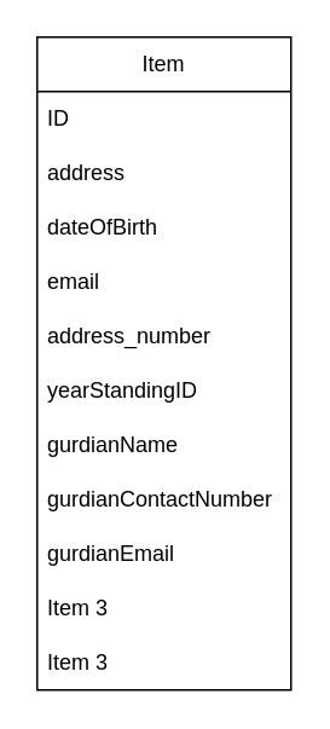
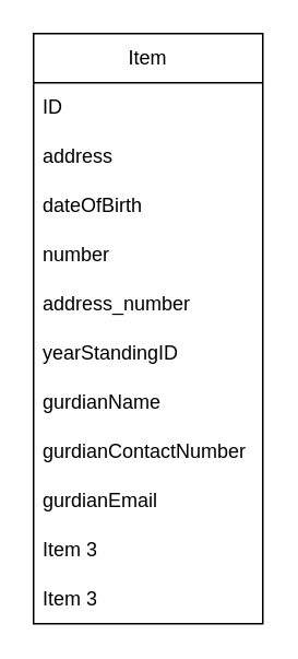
  <mxCell id="0" />
  <mxCell id="1" parent="0" />
  <mxCell id="2" value="Item" style="swimlane;fontStyle=0;childLayout=stackLayout;horizontal=1;startSize=30;horizontalStack=0;resizeParent=1;resizeParentMax=0;resizeLast=0;collapsible=1;marginBottom=0;whiteSpace=wrap;html=1;" vertex="1" parent="1"><mxGeometry x="20" y="20" width="140" height="360" as="geometry" /></mxCell>
  <mxCell id="3" value="ID&lt;br&gt;" style="text;strokeColor=none;fillColor=none;align=left;verticalAlign=middle;spacingLeft=4;spacingRight=4;overflow=hidden;points=[[0,0.5],[1,0.5]];portConstraint=eastwest;rotatable=0;whiteSpace=wrap;html=1;" vertex="1" parent="2"><mxGeometry y="30" width="140" height="30" as="geometry" /></mxCell>
  <mxCell id="4" value="address" style="text;strokeColor=none;fillColor=none;align=left;verticalAlign=middle;spacingLeft=4;spacingRight=4;overflow=hidden;points=[[0,0.5],[1,0.5]];portConstraint=eastwest;rotatable=0;whiteSpace=wrap;html=1;" vertex="1" parent="2"><mxGeometry y="60" width="140" height="30" as="geometry" /></mxCell>
  <mxCell id="5" value="dateOfBirth" style="text;strokeColor=none;fillColor=none;align=left;verticalAlign=middle;spacingLeft=4;spacingRight=4;overflow=hidden;points=[[0,0.5],[1,0.5]];portConstraint=eastwest;rotatable=0;whiteSpace=wrap;html=1;" vertex="1" parent="2"><mxGeometry y="90" width="140" height="30" as="geometry" /></mxCell>
- <mxCell id="6" value="email" style="text;strokeColor=none;fillColor=none;align=left;verticalAlign=middle;spacingLeft=4;spacingRight=4;overflow=hidden;points=[[0,0.5],[1,0.5]];portConstraint=eastwest;rotatable=0;whiteSpace=wrap;html=1;" vertex="1" parent="2"><mxGeometry y="120" width="140" height="30" as="geometry" /></mxCell>
+ <mxCell id="6" value="number" style="text;strokeColor=none;fillColor=none;align=left;verticalAlign=middle;spacingLeft=4;spacingRight=4;overflow=hidden;points=[[0,0.5],[1,0.5]];portConstraint=eastwest;rotatable=0;whiteSpace=wrap;html=1;" vertex="1" parent="2"><mxGeometry y="120" width="140" height="30" as="geometry" /></mxCell>
  <mxCell id="7" value="address_number&lt;span style=&quot;white-space: pre;&quot;&gt;&#09;&lt;/span&gt;" style="text;strokeColor=none;fillColor=none;align=left;verticalAlign=middle;spacingLeft=4;spacingRight=4;overflow=hidden;points=[[0,0.5],[1,0.5]];portConstraint=eastwest;rotatable=0;whiteSpace=wrap;html=1;" vertex="1" parent="2"><mxGeometry y="150" width="140" height="30" as="geometry" /></mxCell>
  <mxCell id="8" value="yearStandingID&lt;span style=&quot;white-space: pre;&quot;&gt;&#09;&lt;/span&gt;" style="text;strokeColor=none;fillColor=none;align=left;verticalAlign=middle;spacingLeft=4;spacingRight=4;overflow=hidden;points=[[0,0.5],[1,0.5]];portConstraint=eastwest;rotatable=0;whiteSpace=wrap;html=1;" vertex="1" parent="2"><mxGeometry y="180" width="140" height="30" as="geometry" /></mxCell>
  <mxCell id="9" value="gurdianName&lt;span style=&quot;white-space: pre;&quot;&gt;&#09;&lt;/span&gt;" style="text;strokeColor=none;fillColor=none;align=left;verticalAlign=middle;spacingLeft=4;spacingRight=4;overflow=hidden;points=[[0,0.5],[1,0.5]];portConstraint=eastwest;rotatable=0;whiteSpace=wrap;html=1;" vertex="1" parent="2"><mxGeometry y="210" width="140" height="30" as="geometry" /></mxCell>
  <mxCell id="10" value="gurdianContactNumber&lt;span style=&quot;white-space: pre;&quot;&gt;&#09;&lt;/span&gt;" style="text;strokeColor=none;fillColor=none;align=left;verticalAlign=middle;spacingLeft=4;spacingRight=4;overflow=hidden;points=[[0,0.5],[1,0.5]];portConstraint=eastwest;rotatable=0;whiteSpace=wrap;html=1;" vertex="1" parent="2"><mxGeometry y="240" width="140" height="30" as="geometry" /></mxCell>
  <mxCell id="11" value="gurdianEmail&lt;span style=&quot;white-space: pre;&quot;&gt;&#09;&lt;/span&gt;" style="text;strokeColor=none;fillColor=none;align=left;verticalAlign=middle;spacingLeft=4;spacingRight=4;overflow=hidden;points=[[0,0.5],[1,0.5]];portConstraint=eastwest;rotatable=0;whiteSpace=wrap;html=1;" vertex="1" parent="2"><mxGeometry y="270" width="140" height="30" as="geometry" /></mxCell>
  <mxCell id="12" value="Item 3" style="text;strokeColor=none;fillColor=none;align=left;verticalAlign=middle;spacingLeft=4;spacingRight=4;overflow=hidden;points=[[0,0.5],[1,0.5]];portConstraint=eastwest;rotatable=0;whiteSpace=wrap;html=1;" vertex="1" parent="2"><mxGeometry y="300" width="140" height="30" as="geometry" /></mxCell>
  <mxCell id="13" value="Item 3" style="text;strokeColor=none;fillColor=none;align=left;verticalAlign=middle;spacingLeft=4;spacingRight=4;overflow=hidden;points=[[0,0.5],[1,0.5]];portConstraint=eastwest;rotatable=0;whiteSpace=wrap;html=1;" vertex="1" parent="2"><mxGeometry y="330" width="140" height="30" as="geometry" /></mxCell>
